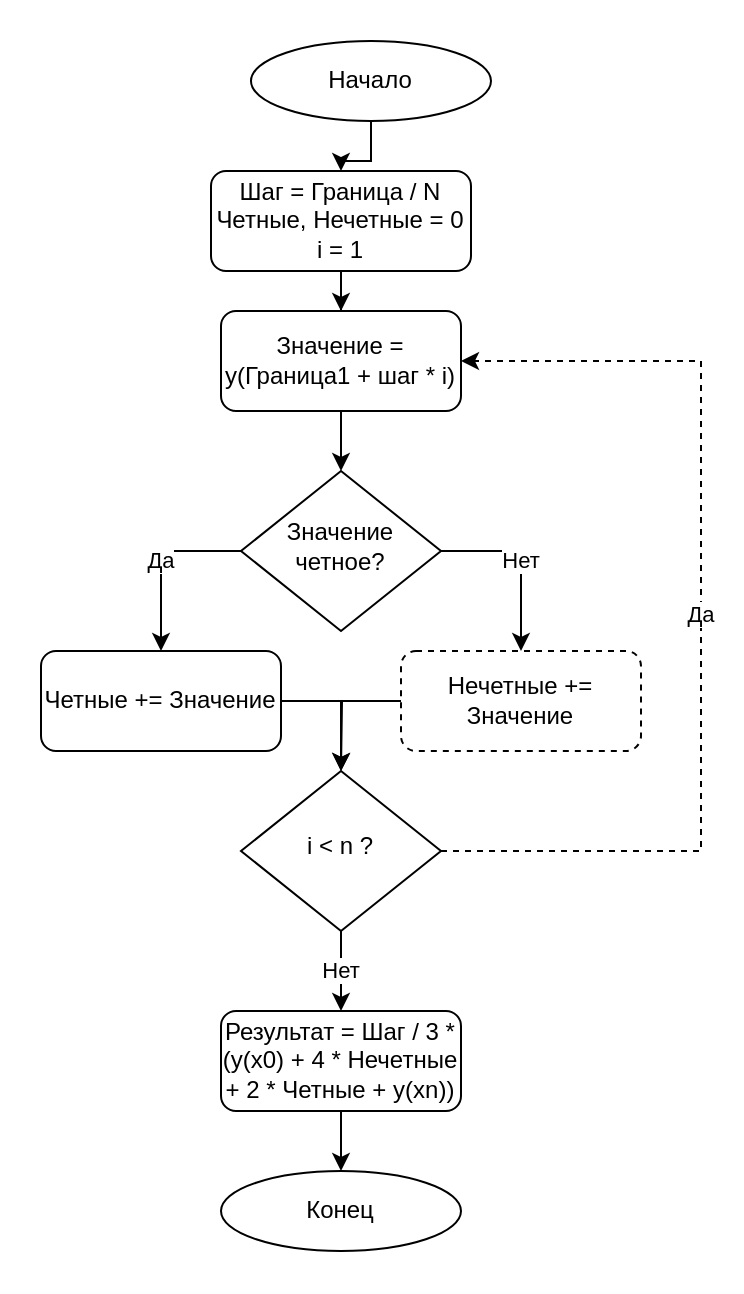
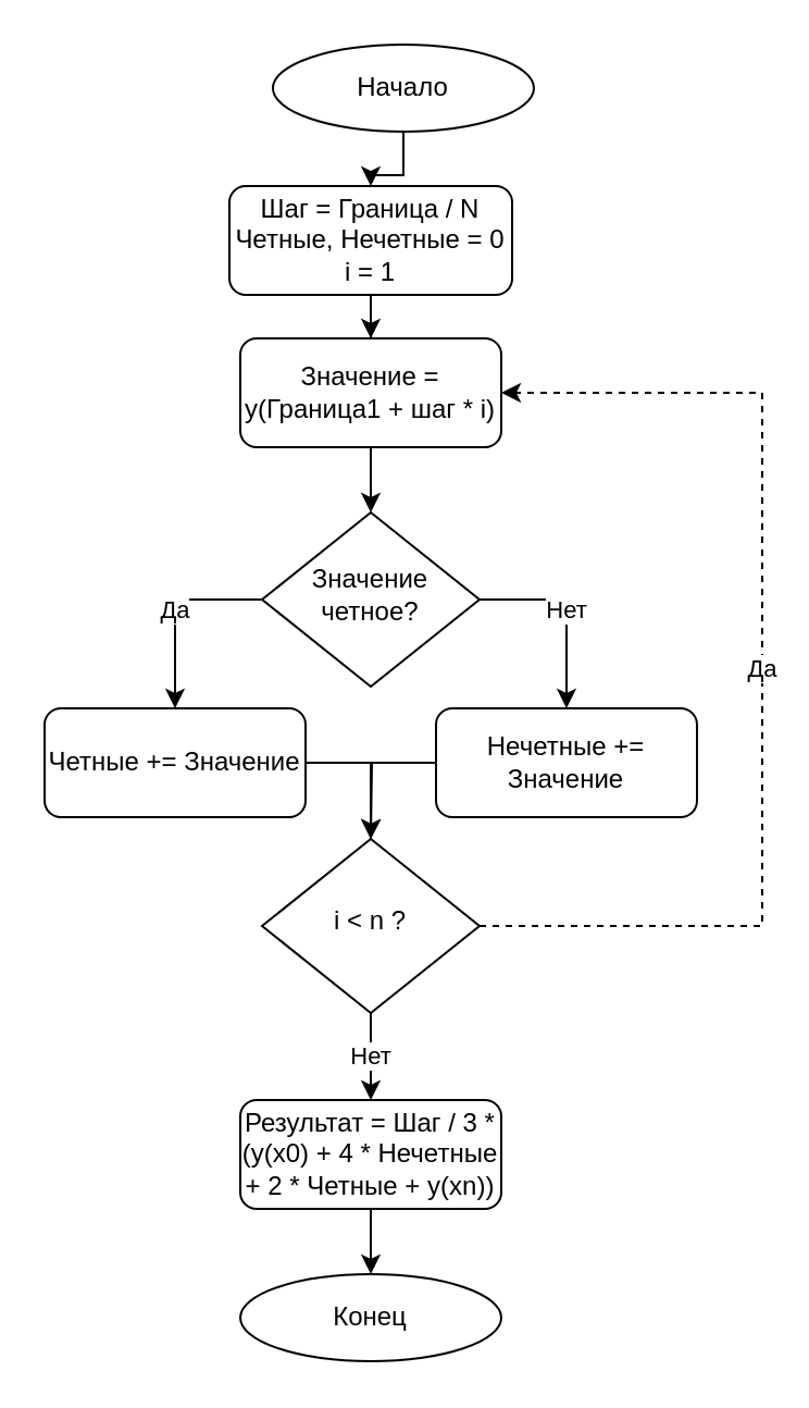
  <mxCell id="0" />
  <mxCell id="1" parent="0" />
  <mxCell id="2" style="edgeStyle=orthogonalEdgeStyle;rounded=0;orthogonalLoop=1;jettySize=auto;html=1;entryX=0.5;entryY=0;entryDx=0;entryDy=0;" edge="1" parent="1" source="3" target="13"><mxGeometry relative="1" as="geometry" /></mxCell>
  <mxCell id="3" value="Шаг = Граница / N&lt;div&gt;Четные,&amp;nbsp;&lt;span style=&quot;background-color: initial;&quot;&gt;Нечетные&lt;/span&gt;&lt;span style=&quot;background-color: initial;&quot;&gt;&amp;nbsp;= 0&lt;/span&gt;&lt;/div&gt;&lt;div&gt;i = 1&lt;/div&gt;" style="rounded=1;whiteSpace=wrap;html=1;fontSize=12;glass=0;strokeWidth=1;shadow=0;" parent="1" vertex="1"><mxGeometry x="105" y="85" width="130" height="50" as="geometry" /></mxCell>
  <mxCell id="4" value="Да" style="edgeStyle=orthogonalEdgeStyle;rounded=0;orthogonalLoop=1;jettySize=auto;html=1;entryX=1;entryY=0.5;entryDx=0;entryDy=0;exitX=1;exitY=0.5;exitDx=0;exitDy=0;dashed=1;" edge="1" parent="1" source="6" target="13"><mxGeometry relative="1" as="geometry"><Array as="points"><mxPoint x="350" y="425" /><mxPoint x="350" y="180" /></Array></mxGeometry></mxCell>
  <mxCell id="5" value="Нет" style="edgeStyle=orthogonalEdgeStyle;rounded=0;orthogonalLoop=1;jettySize=auto;html=1;" edge="1" parent="1" source="6" target="10"><mxGeometry relative="1" as="geometry" /></mxCell>
  <mxCell id="6" value="i &amp;lt; n ?" style="rhombus;whiteSpace=wrap;html=1;shadow=0;fontFamily=Helvetica;fontSize=12;align=center;strokeWidth=1;spacing=6;spacingTop=-4;" parent="1" vertex="1"><mxGeometry x="120" y="385" width="100" height="80" as="geometry" /></mxCell>
  <mxCell id="7" style="edgeStyle=orthogonalEdgeStyle;rounded=0;orthogonalLoop=1;jettySize=auto;html=1;" edge="1" parent="1" source="8" target="3"><mxGeometry relative="1" as="geometry" /></mxCell>
  <mxCell id="8" value="Начало" style="ellipse;whiteSpace=wrap;html=1;" vertex="1" parent="1"><mxGeometry x="125" y="20" width="120" height="40" as="geometry" /></mxCell>
  <mxCell id="9" style="edgeStyle=orthogonalEdgeStyle;rounded=0;orthogonalLoop=1;jettySize=auto;html=1;entryX=0.5;entryY=0;entryDx=0;entryDy=0;" edge="1" parent="1" source="10" target="11"><mxGeometry relative="1" as="geometry" /></mxCell>
  <mxCell id="10" value="Результат = Шаг / 3 * (y(x0) + 4 * Нечетные + 2 * Четные + y(xn))" style="rounded=1;whiteSpace=wrap;html=1;fontSize=12;glass=0;strokeWidth=1;shadow=0;" vertex="1" parent="1"><mxGeometry x="110" y="505" width="120" height="50" as="geometry" /></mxCell>
  <mxCell id="11" value="Конец" style="ellipse;whiteSpace=wrap;html=1;" vertex="1" parent="1"><mxGeometry x="110" y="585" width="120" height="40" as="geometry" /></mxCell>
  <mxCell id="12" style="edgeStyle=orthogonalEdgeStyle;rounded=0;orthogonalLoop=1;jettySize=auto;html=1;entryX=0.5;entryY=0;entryDx=0;entryDy=0;" edge="1" parent="1" source="13" target="16"><mxGeometry relative="1" as="geometry" /></mxCell>
  <mxCell id="13" value="Значение = y(Граница1 + шаг * i)" style="rounded=1;whiteSpace=wrap;html=1;fontSize=12;glass=0;strokeWidth=1;shadow=0;" vertex="1" parent="1"><mxGeometry x="110" y="155" width="120" height="50" as="geometry" /></mxCell>
  <mxCell id="14" value="Да" style="edgeStyle=orthogonalEdgeStyle;rounded=0;orthogonalLoop=1;jettySize=auto;html=1;entryX=0.5;entryY=0;entryDx=0;entryDy=0;" edge="1" parent="1" source="16" target="18"><mxGeometry relative="1" as="geometry"><Array as="points"><mxPoint x="80" y="275" /></Array></mxGeometry></mxCell>
  <mxCell id="15" value="Нет" style="edgeStyle=orthogonalEdgeStyle;rounded=0;orthogonalLoop=1;jettySize=auto;html=1;entryX=0.5;entryY=0;entryDx=0;entryDy=0;" edge="1" parent="1" source="16" target="20"><mxGeometry relative="1" as="geometry"><Array as="points"><mxPoint x="260" y="275" /></Array></mxGeometry></mxCell>
  <mxCell id="16" value="Значение четное?" style="rhombus;whiteSpace=wrap;html=1;shadow=0;fontFamily=Helvetica;fontSize=12;align=center;strokeWidth=1;spacing=6;spacingTop=-4;" vertex="1" parent="1"><mxGeometry x="120" y="235" width="100" height="80" as="geometry" /></mxCell>
  <mxCell id="17" style="edgeStyle=orthogonalEdgeStyle;rounded=0;orthogonalLoop=1;jettySize=auto;html=1;" edge="1" parent="1" source="18"><mxGeometry relative="1" as="geometry"><mxPoint x="170" y="385" as="targetPoint" /></mxGeometry></mxCell>
  <mxCell id="18" value="Четные += Значение" style="rounded=1;whiteSpace=wrap;html=1;fontSize=12;glass=0;strokeWidth=1;shadow=0;" vertex="1" parent="1"><mxGeometry x="20" y="325" width="120" height="50" as="geometry" /></mxCell>
  <mxCell id="19" style="edgeStyle=orthogonalEdgeStyle;rounded=0;orthogonalLoop=1;jettySize=auto;html=1;entryX=0.5;entryY=0;entryDx=0;entryDy=0;" edge="1" parent="1" source="20" target="6"><mxGeometry relative="1" as="geometry"><Array as="points"><mxPoint x="170" y="350" /></Array></mxGeometry></mxCell>
- <mxCell id="20" value="Нечетные += Значение" style="rounded=1;whiteSpace=wrap;html=1;fontSize=12;glass=0;strokeWidth=1;shadow=0;dashed=1;" vertex="1" parent="1"><mxGeometry x="200" y="325" width="120" height="50" as="geometry" /></mxCell>
+ <mxCell id="20" value="Нечетные += Значение" style="rounded=1;whiteSpace=wrap;html=1;fontSize=12;glass=0;strokeWidth=1;shadow=0;" vertex="1" parent="1"><mxGeometry x="200" y="325" width="120" height="50" as="geometry" /></mxCell>
